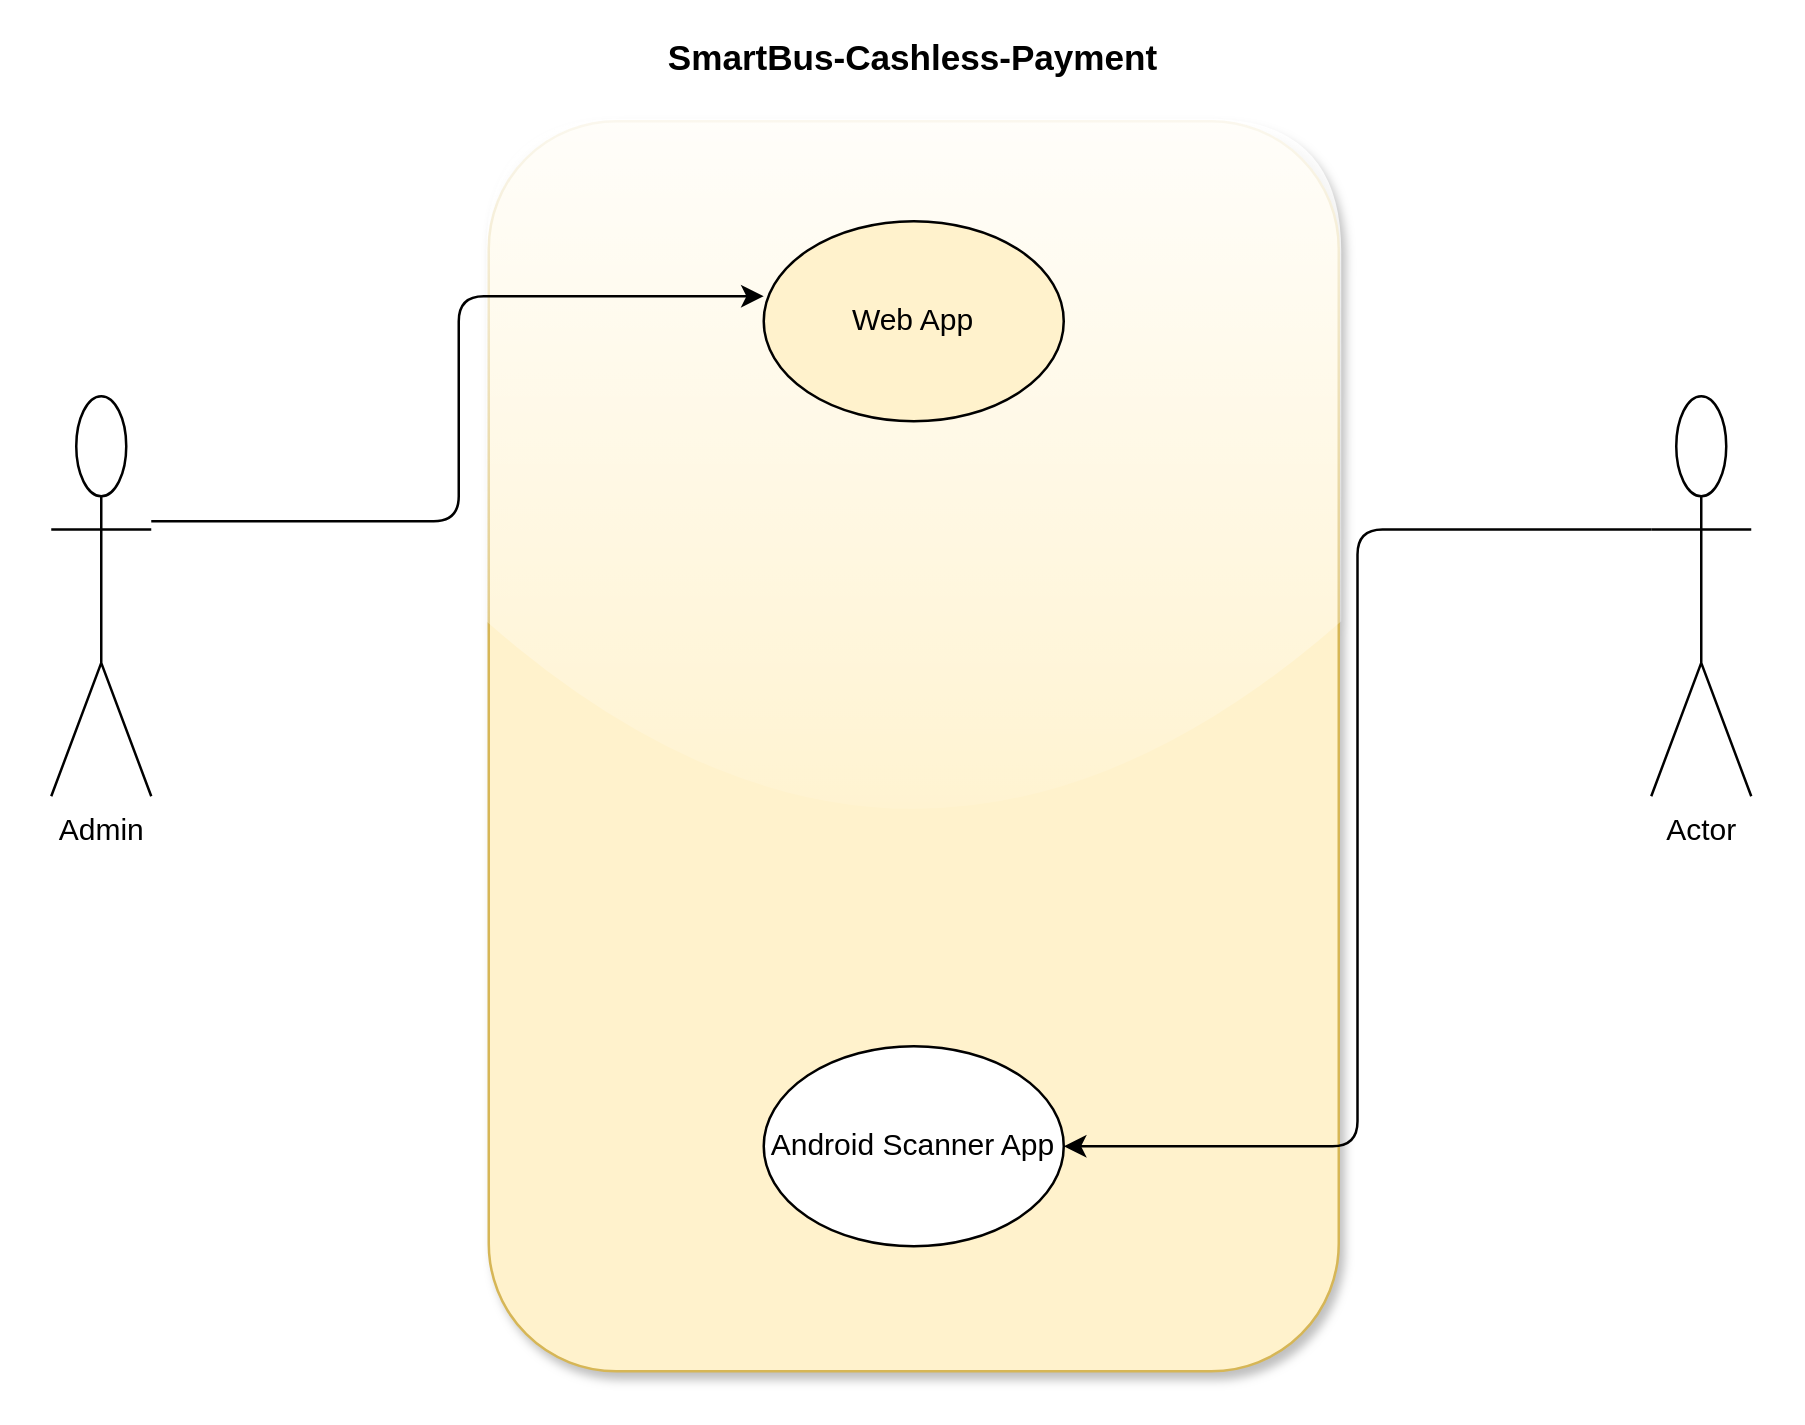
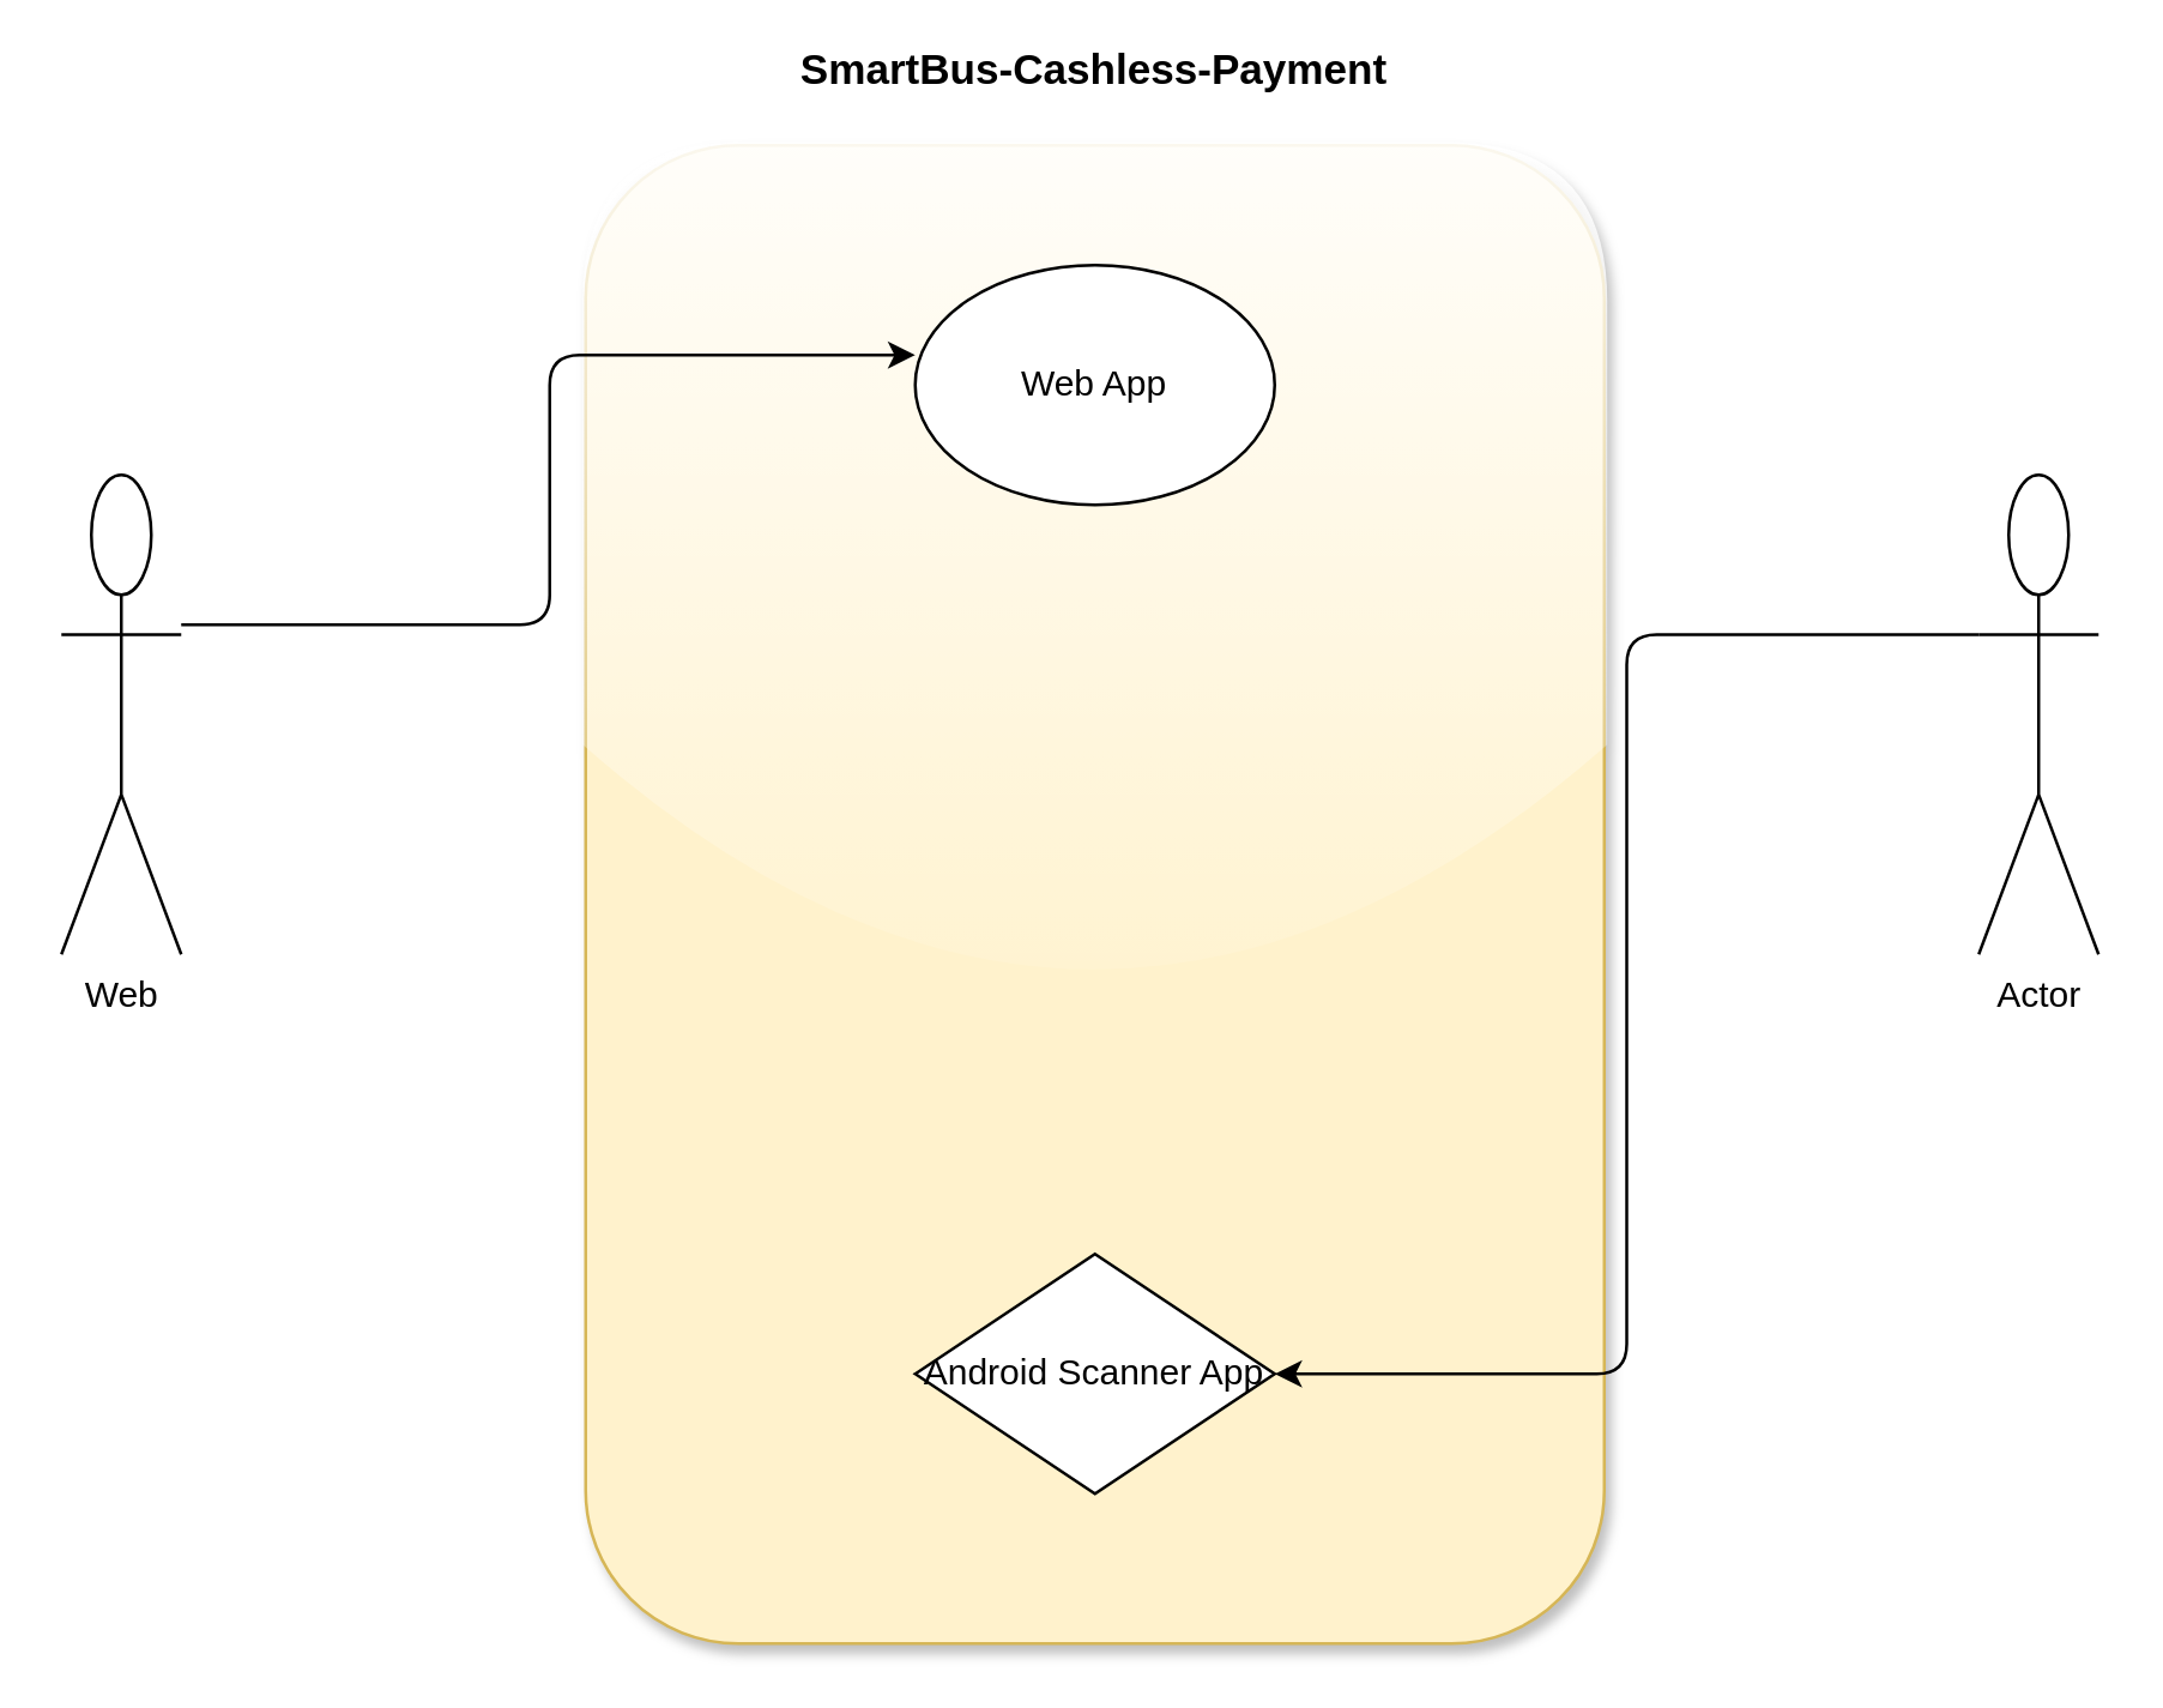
  <mxCell id="0" />
  <mxCell id="1" parent="0" />
  <mxCell id="2" value="&lt;h3 style=&quot;margin-top: 14.04px;&quot;&gt;SmartBus-Cashless-Payment&lt;/h3&gt;" style="rounded=1;whiteSpace=wrap;html=1;glass=1;shadow=1;labelPosition=center;verticalLabelPosition=top;align=center;verticalAlign=bottom;fillColor=#fff2cc;strokeColor=#d6b656;" vertex="1" parent="1"><mxGeometry x="195" y="20" width="340" height="500" as="geometry" /></mxCell>
  <mxCell id="3" style="edgeStyle=orthogonalEdgeStyle;rounded=1;orthogonalLoop=1;jettySize=auto;html=1;curved=0;" edge="1" parent="1"><mxGeometry relative="1" as="geometry"><mxPoint x="60" y="180" as="sourcePoint" /><mxPoint x="305" y="90" as="targetPoint" /><Array as="points"><mxPoint x="183" y="180" /><mxPoint x="183" y="90" /></Array></mxGeometry></mxCell>
- <mxCell id="4" value="Admin" style="shape=umlActor;verticalLabelPosition=bottom;verticalAlign=top;html=1;outlineConnect=0;" vertex="1" parent="1"><mxGeometry x="20" y="130" width="40" height="160" as="geometry" /></mxCell>
+ <mxCell id="4" value="Web" style="shape=umlActor;verticalLabelPosition=bottom;verticalAlign=top;html=1;outlineConnect=0;" vertex="1" parent="1"><mxGeometry x="20" y="130" width="40" height="160" as="geometry" /></mxCell>
  <mxCell id="5" style="edgeStyle=orthogonalEdgeStyle;rounded=1;orthogonalLoop=1;jettySize=auto;html=1;exitX=0;exitY=0.333;exitDx=0;exitDy=0;exitPerimeter=0;entryX=1;entryY=0.5;entryDx=0;entryDy=0;curved=0;" edge="1" parent="1" source="6" target="8"><mxGeometry relative="1" as="geometry" /></mxCell>
  <mxCell id="6" value="Actor" style="shape=umlActor;verticalLabelPosition=bottom;verticalAlign=top;html=1;outlineConnect=0;" vertex="1" parent="1"><mxGeometry x="660" y="130" width="40" height="160" as="geometry" /></mxCell>
- <mxCell id="7" value="Web App" style="ellipse;whiteSpace=wrap;html=1;fillColor=#fff2cc;" vertex="1" parent="1"><mxGeometry x="305" y="60" width="120" height="80" as="geometry" /></mxCell>
- <mxCell id="8" value="Android Scanner App" style="ellipse;whiteSpace=wrap;html=1;" vertex="1" parent="1"><mxGeometry x="305" y="390" width="120" height="80" as="geometry" /></mxCell>
+ <mxCell id="7" value="Web App" style="ellipse;whiteSpace=wrap;html=1;" vertex="1" parent="1"><mxGeometry x="305" y="60" width="120" height="80" as="geometry" /></mxCell>
+ <mxCell id="8" value="Android Scanner App" style="rhombus;whiteSpace=wrap;html=1;" vertex="1" parent="1"><mxGeometry x="305" y="390" width="120" height="80" as="geometry" /></mxCell>
